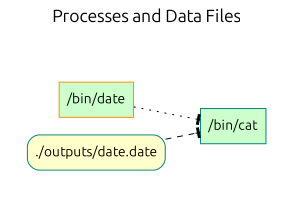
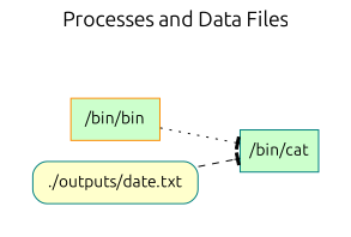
  digraph {
    fontname=Ubuntu
    fontsize=18
    label="Processes and Data Files"
    labelloc=t
    rankdir=LR
    node [color=teal fillcolor="#CCFFCC" fontname=Ubuntu peripheries=1 shape=box style=filled]
    edge [arrowhead=tee fontname=Ubuntu]
    n1 [label="/bin/cat"]
-   n2 [color=darkorange label="/bin/date"]
-   n3 [fillcolor="#FFFFCC" label="./outputs/date.date" style="rounded,filled"]
+   n2 [color=darkorange label="/bin/bin"]
+   n3 [fillcolor="#FFFFCC" label="./outputs/date.txt" style="rounded,filled"]
    subgraph cluster_1 {
      color=white
      label=""
      penwidth=0
      subgraph cluster_2 {
        color=white
        label=""
        penwidth=0
        n1
        n2
        n3
      }
    }
    n2 -> n1 [style=dotted]
    n3 -> n1 [style=dashed]
  }
